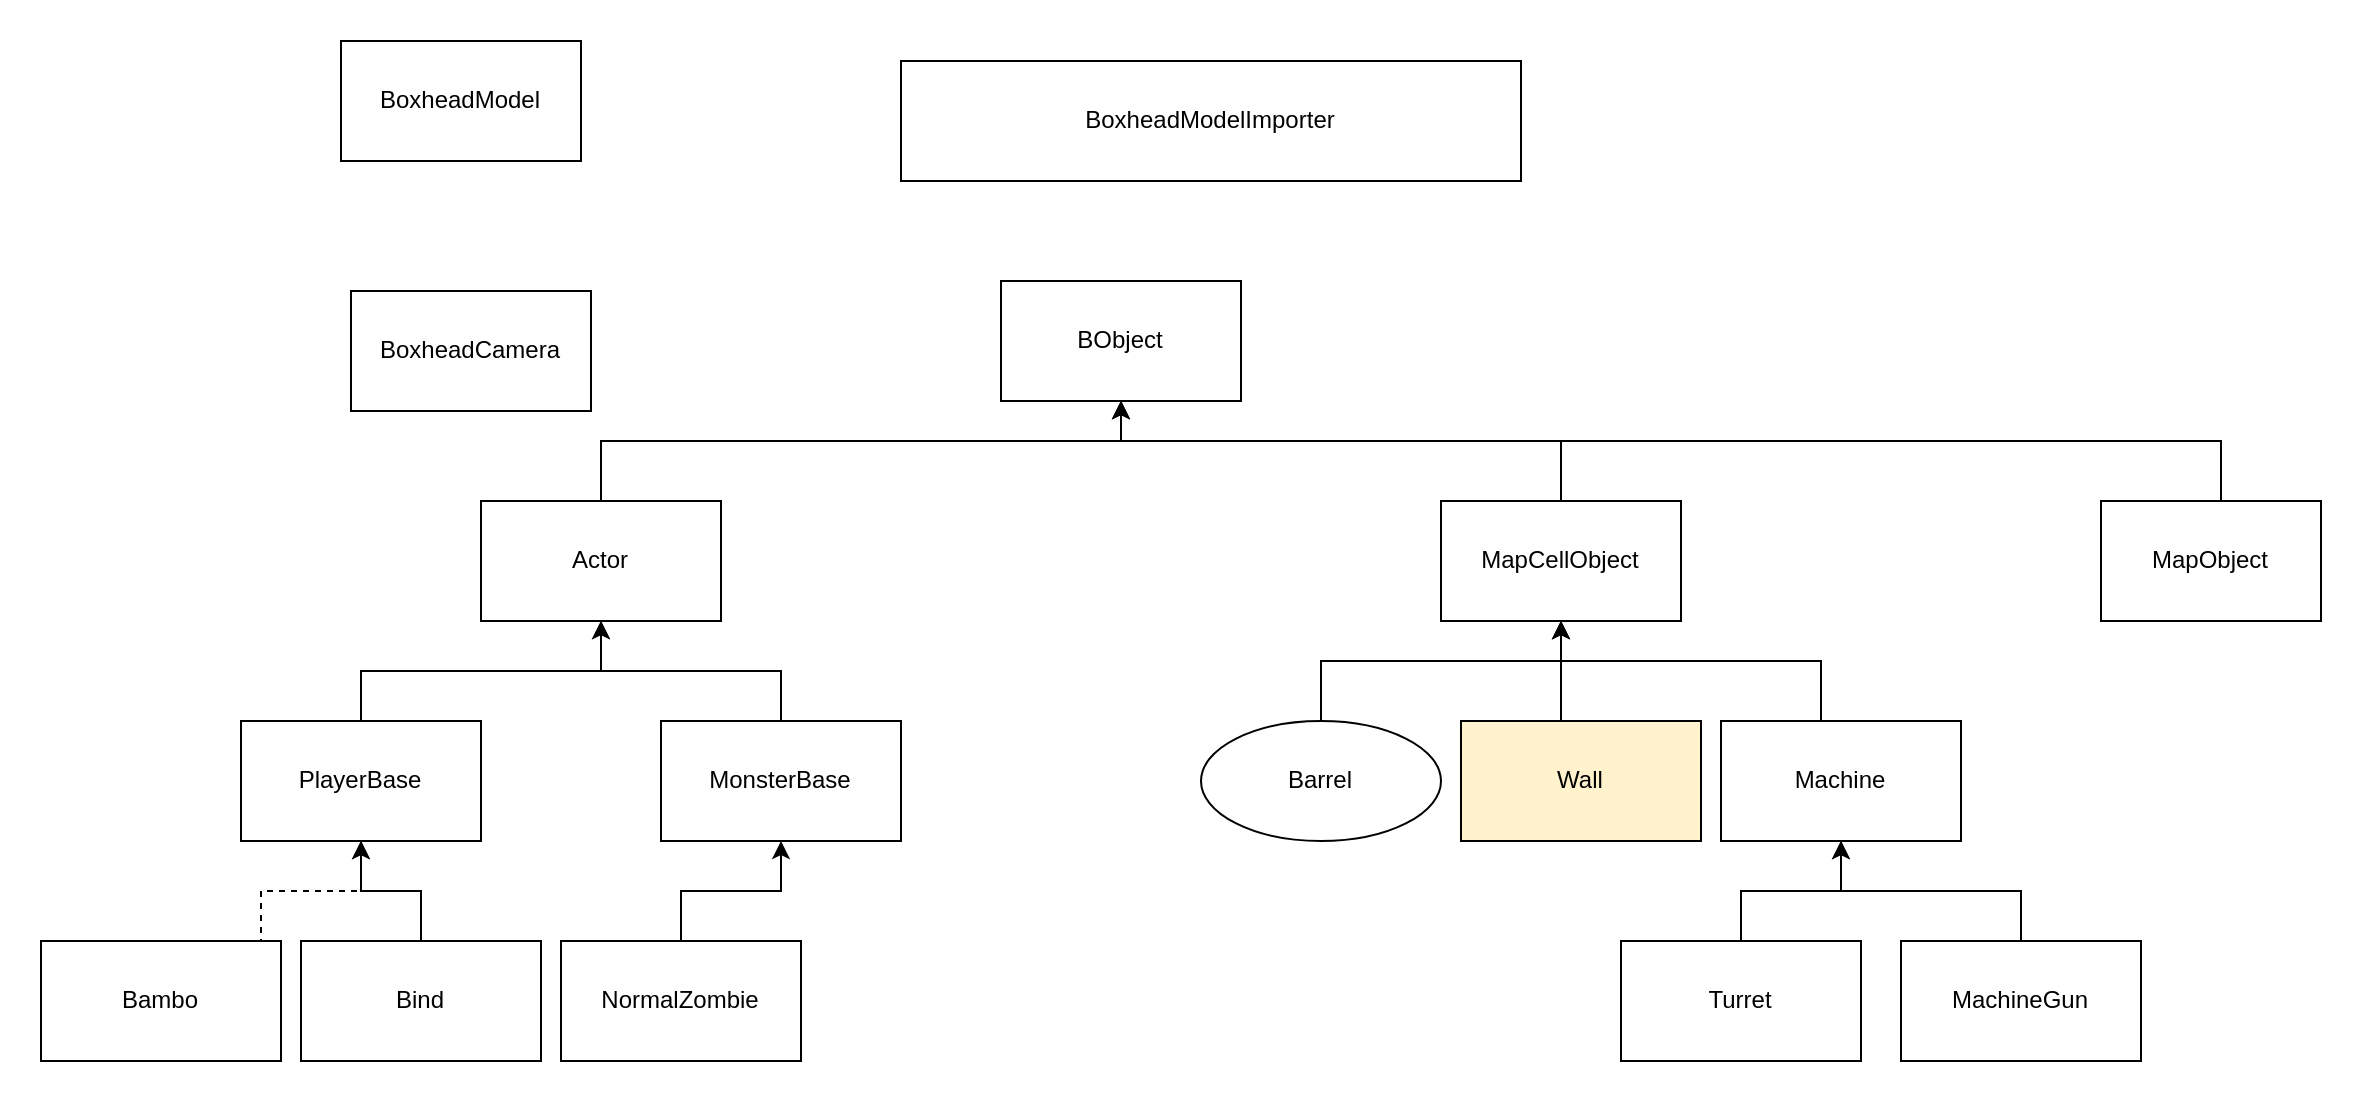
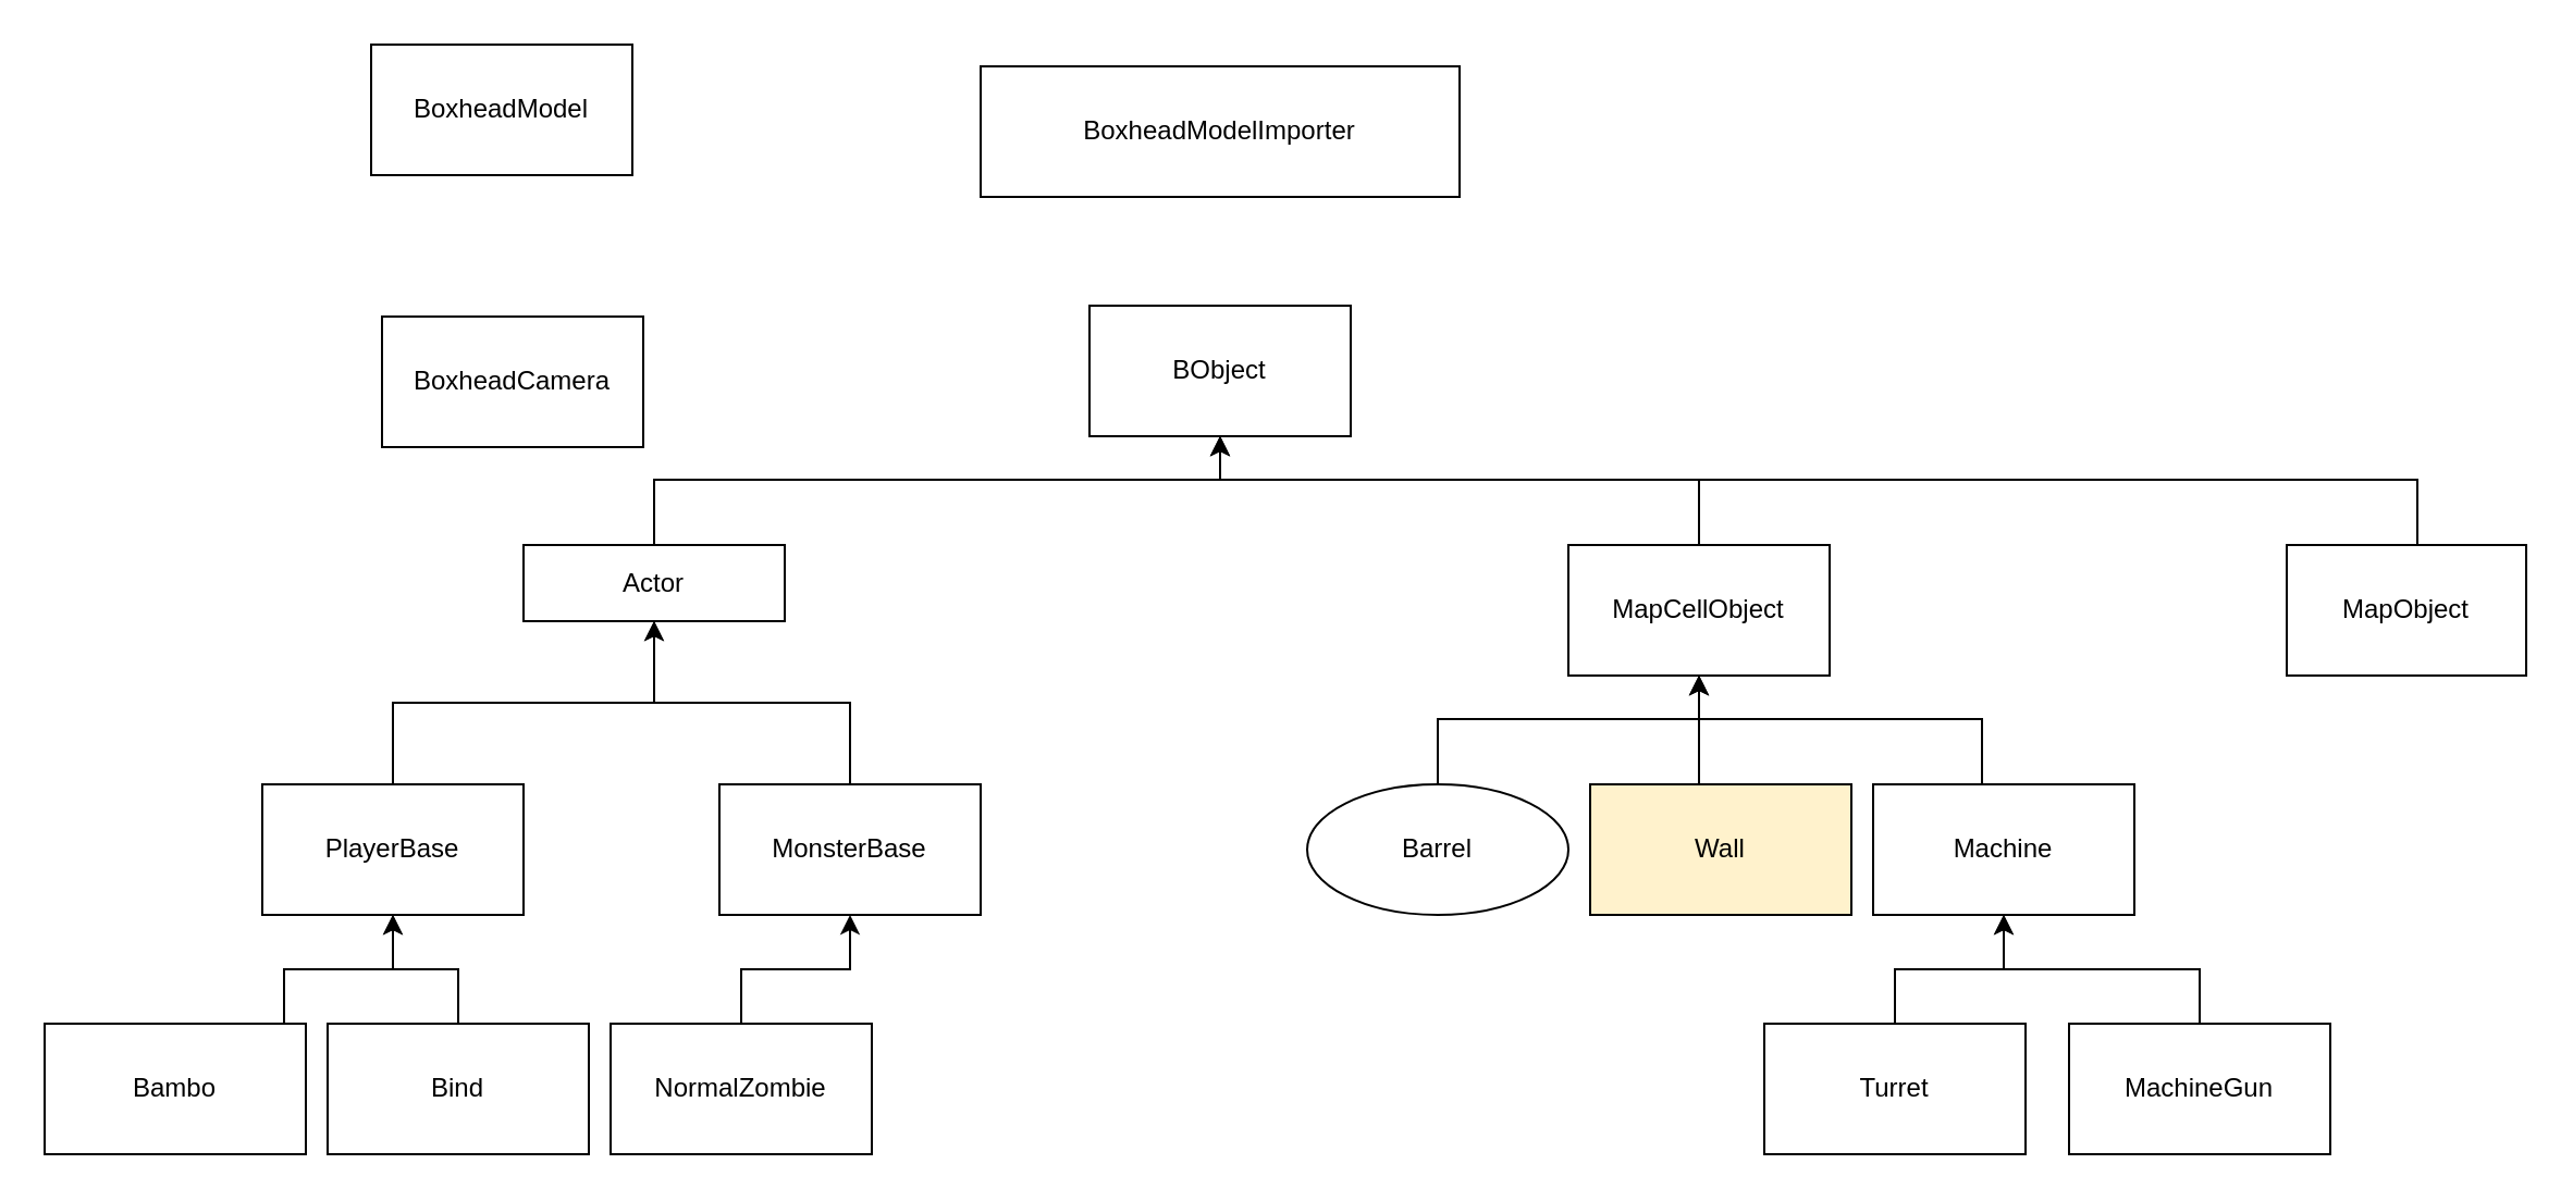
  <mxCell id="0" />
  <mxCell id="1" parent="0" />
  <mxCell id="2" value="BObject" style="rounded=0;whiteSpace=wrap;html=1;" parent="1" vertex="1"><mxGeometry x="500" y="140" width="120" height="60" as="geometry" /></mxCell>
  <mxCell id="3" style="edgeStyle=orthogonalEdgeStyle;rounded=0;orthogonalLoop=1;jettySize=auto;html=1;exitX=0.5;exitY=0;exitDx=0;exitDy=0;entryX=0.5;entryY=1;entryDx=0;entryDy=0;" parent="1" source="4" target="2" edge="1"><mxGeometry relative="1" as="geometry"><Array as="points"><mxPoint x="300" y="220" /><mxPoint x="560" y="220" /></Array></mxGeometry></mxCell>
- <mxCell id="4" value="Actor" style="rounded=0;whiteSpace=wrap;html=1;" parent="1" vertex="1"><mxGeometry x="240" y="250" width="120" height="60" as="geometry" /></mxCell>
+ <mxCell id="4" value="Actor" style="rounded=0;whiteSpace=wrap;html=1;" parent="1" vertex="1"><mxGeometry x="240" y="250" width="120" height="35" as="geometry" /></mxCell>
  <mxCell id="5" style="edgeStyle=orthogonalEdgeStyle;rounded=0;orthogonalLoop=1;jettySize=auto;html=1;exitX=0.5;exitY=0;exitDx=0;exitDy=0;entryX=0.5;entryY=1;entryDx=0;entryDy=0;" parent="1" source="6" target="4" edge="1"><mxGeometry relative="1" as="geometry" /></mxCell>
  <mxCell id="6" value="PlayerBase" style="rounded=0;whiteSpace=wrap;html=1;" parent="1" vertex="1"><mxGeometry x="120" y="360" width="120" height="60" as="geometry" /></mxCell>
  <mxCell id="7" style="edgeStyle=orthogonalEdgeStyle;rounded=0;orthogonalLoop=1;jettySize=auto;html=1;entryX=0.5;entryY=1;entryDx=0;entryDy=0;" parent="1" source="8" target="4" edge="1"><mxGeometry relative="1" as="geometry" /></mxCell>
  <mxCell id="8" value="MonsterBase" style="rounded=0;whiteSpace=wrap;html=1;" parent="1" vertex="1"><mxGeometry x="330" y="360" width="120" height="60" as="geometry" /></mxCell>
- <mxCell id="9" style="edgeStyle=orthogonalEdgeStyle;rounded=0;orthogonalLoop=1;jettySize=auto;html=1;exitX=0.5;exitY=0;exitDx=0;exitDy=0;entryX=0.5;entryY=1;entryDx=0;entryDy=0;dashed=1;" parent="1" source="10" target="6" edge="1"><mxGeometry relative="1" as="geometry"><Array as="points"><mxPoint x="130" y="470" /><mxPoint x="130" y="445" /><mxPoint x="180" y="445" /></Array></mxGeometry></mxCell>
+ <mxCell id="9" style="edgeStyle=orthogonalEdgeStyle;rounded=0;orthogonalLoop=1;jettySize=auto;html=1;exitX=0.5;exitY=0;exitDx=0;exitDy=0;entryX=0.5;entryY=1;entryDx=0;entryDy=0;" parent="1" source="10" target="6" edge="1"><mxGeometry relative="1" as="geometry"><Array as="points"><mxPoint x="130" y="470" /><mxPoint x="130" y="445" /><mxPoint x="180" y="445" /></Array></mxGeometry></mxCell>
  <mxCell id="10" value="Bambo" style="rounded=0;whiteSpace=wrap;html=1;" parent="1" vertex="1"><mxGeometry x="20" y="470" width="120" height="60" as="geometry" /></mxCell>
  <mxCell id="11" style="edgeStyle=orthogonalEdgeStyle;rounded=0;orthogonalLoop=1;jettySize=auto;html=1;" parent="1" source="12" edge="1"><mxGeometry relative="1" as="geometry"><mxPoint x="180" y="420" as="targetPoint" /><Array as="points"><mxPoint x="210" y="445" /><mxPoint x="180" y="445" /></Array></mxGeometry></mxCell>
  <mxCell id="12" value="Bind" style="rounded=0;whiteSpace=wrap;html=1;" parent="1" vertex="1"><mxGeometry x="150" y="470" width="120" height="60" as="geometry" /></mxCell>
  <mxCell id="13" style="edgeStyle=orthogonalEdgeStyle;rounded=0;orthogonalLoop=1;jettySize=auto;html=1;exitX=0.5;exitY=0;exitDx=0;exitDy=0;entryX=0.5;entryY=1;entryDx=0;entryDy=0;" parent="1" source="14" target="8" edge="1"><mxGeometry relative="1" as="geometry" /></mxCell>
  <mxCell id="14" value="NormalZombie" style="rounded=0;whiteSpace=wrap;html=1;" parent="1" vertex="1"><mxGeometry x="280" y="470" width="120" height="60" as="geometry" /></mxCell>
  <mxCell id="15" style="edgeStyle=orthogonalEdgeStyle;rounded=0;orthogonalLoop=1;jettySize=auto;html=1;exitX=0.5;exitY=0;exitDx=0;exitDy=0;entryX=0.5;entryY=1;entryDx=0;entryDy=0;" parent="1" source="16" target="26" edge="1"><mxGeometry relative="1" as="geometry"><Array as="points"><mxPoint x="660" y="330" /><mxPoint x="780" y="330" /></Array></mxGeometry></mxCell>
  <mxCell id="16" value="Barrel" style="ellipse;whiteSpace=wrap;html=1;" parent="1" vertex="1"><mxGeometry x="600" y="360" width="120" height="60" as="geometry" /></mxCell>
  <mxCell id="17" style="edgeStyle=orthogonalEdgeStyle;rounded=0;orthogonalLoop=1;jettySize=auto;html=1;entryX=0.5;entryY=1;entryDx=0;entryDy=0;" parent="1" source="18" target="26" edge="1"><mxGeometry relative="1" as="geometry"><Array as="points"><mxPoint x="780" y="350" /><mxPoint x="780" y="350" /></Array></mxGeometry></mxCell>
  <mxCell id="18" value="Wall" style="rounded=0;whiteSpace=wrap;html=1;fillColor=#fff2cc;" parent="1" vertex="1"><mxGeometry x="730" y="360" width="120" height="60" as="geometry" /></mxCell>
  <mxCell id="19" style="edgeStyle=orthogonalEdgeStyle;rounded=0;orthogonalLoop=1;jettySize=auto;html=1;entryX=0.5;entryY=1;entryDx=0;entryDy=0;" parent="1" source="20" target="26" edge="1"><mxGeometry relative="1" as="geometry"><Array as="points"><mxPoint x="910" y="330" /><mxPoint x="780" y="330" /></Array></mxGeometry></mxCell>
  <mxCell id="20" value="Machine" style="rounded=0;whiteSpace=wrap;html=1;" parent="1" vertex="1"><mxGeometry x="860" y="360" width="120" height="60" as="geometry" /></mxCell>
  <mxCell id="21" style="edgeStyle=orthogonalEdgeStyle;rounded=0;orthogonalLoop=1;jettySize=auto;html=1;entryX=0.5;entryY=1;entryDx=0;entryDy=0;" parent="1" source="22" target="20" edge="1"><mxGeometry relative="1" as="geometry" /></mxCell>
  <mxCell id="22" value="Turret" style="rounded=0;whiteSpace=wrap;html=1;" parent="1" vertex="1"><mxGeometry x="810" y="470" width="120" height="60" as="geometry" /></mxCell>
  <mxCell id="23" style="edgeStyle=orthogonalEdgeStyle;rounded=0;orthogonalLoop=1;jettySize=auto;html=1;entryX=0.5;entryY=1;entryDx=0;entryDy=0;" parent="1" source="24" target="20" edge="1"><mxGeometry relative="1" as="geometry" /></mxCell>
  <mxCell id="24" value="MachineGun" style="rounded=0;whiteSpace=wrap;html=1;" parent="1" vertex="1"><mxGeometry x="950" y="470" width="120" height="60" as="geometry" /></mxCell>
  <mxCell id="25" style="edgeStyle=orthogonalEdgeStyle;rounded=0;orthogonalLoop=1;jettySize=auto;html=1;" parent="1" source="26" target="2" edge="1"><mxGeometry relative="1" as="geometry"><Array as="points"><mxPoint x="780" y="220" /><mxPoint x="560" y="220" /></Array></mxGeometry></mxCell>
  <mxCell id="26" value="MapCellObject" style="rounded=0;whiteSpace=wrap;html=1;" parent="1" vertex="1"><mxGeometry x="720" y="250" width="120" height="60" as="geometry" /></mxCell>
  <mxCell id="27" style="edgeStyle=orthogonalEdgeStyle;rounded=0;orthogonalLoop=1;jettySize=auto;html=1;entryX=0.5;entryY=1;entryDx=0;entryDy=0;" parent="1" source="28" target="2" edge="1"><mxGeometry relative="1" as="geometry"><Array as="points"><mxPoint x="1110" y="220" /><mxPoint x="560" y="220" /></Array></mxGeometry></mxCell>
  <mxCell id="28" value="MapObject" style="rounded=0;whiteSpace=wrap;html=1;" parent="1" vertex="1"><mxGeometry x="1050" y="250" width="110" height="60" as="geometry" /></mxCell>
  <mxCell id="29" value="BoxheadModel" style="rounded=0;whiteSpace=wrap;html=1;" vertex="1" parent="1"><mxGeometry x="170" y="20" width="120" height="60" as="geometry" /></mxCell>
  <mxCell id="30" value="BoxheadCamera" style="rounded=0;whiteSpace=wrap;html=1;" vertex="1" parent="1"><mxGeometry x="175" y="145" width="120" height="60" as="geometry" /></mxCell>
- <mxCell id="31" value="BoxheadModelImporter" style="rounded=0;whiteSpace=wrap;html=1;" vertex="1" parent="1"><mxGeometry x="450" y="30" width="310" height="60" as="geometry" /></mxCell>
+ <mxCell id="31" value="BoxheadModelImporter" style="rounded=0;whiteSpace=wrap;html=1;" vertex="1" parent="1"><mxGeometry x="450" y="30" width="220" height="60" as="geometry" /></mxCell>
